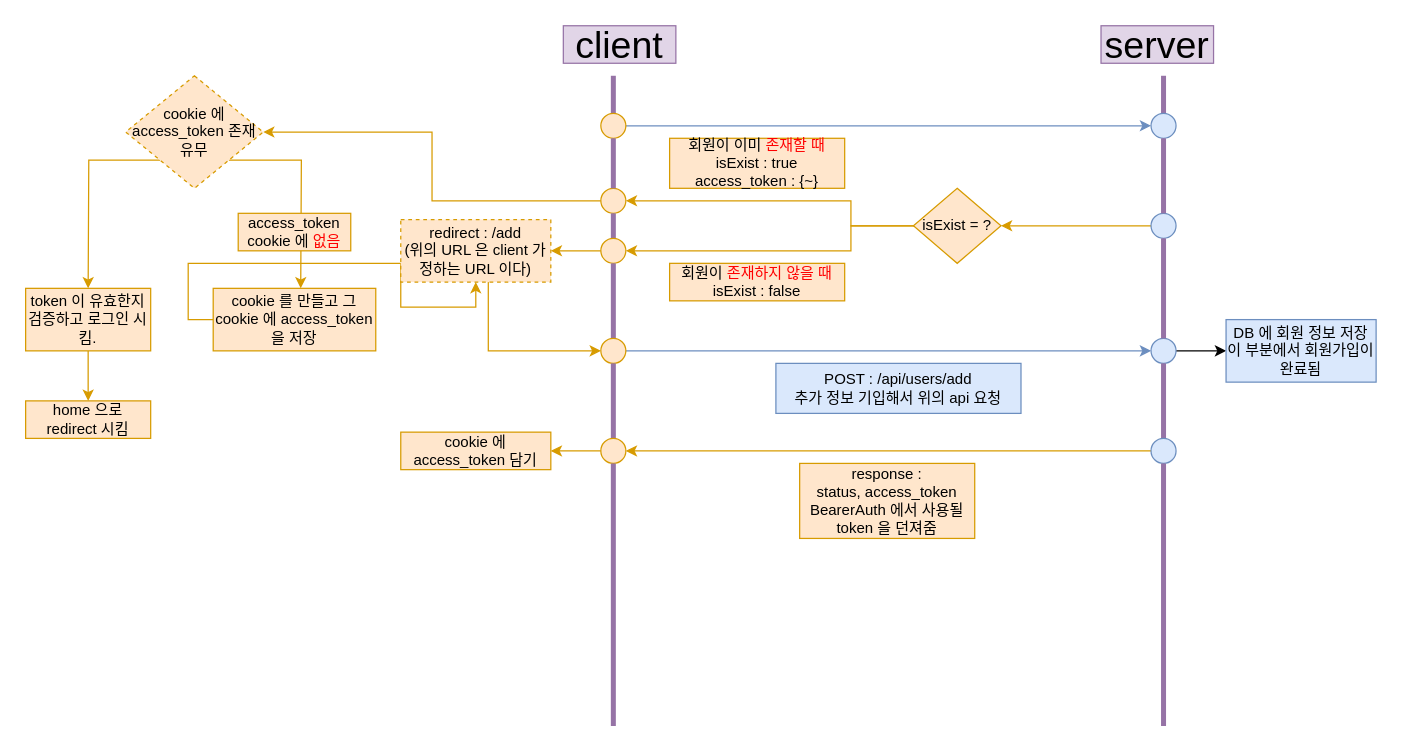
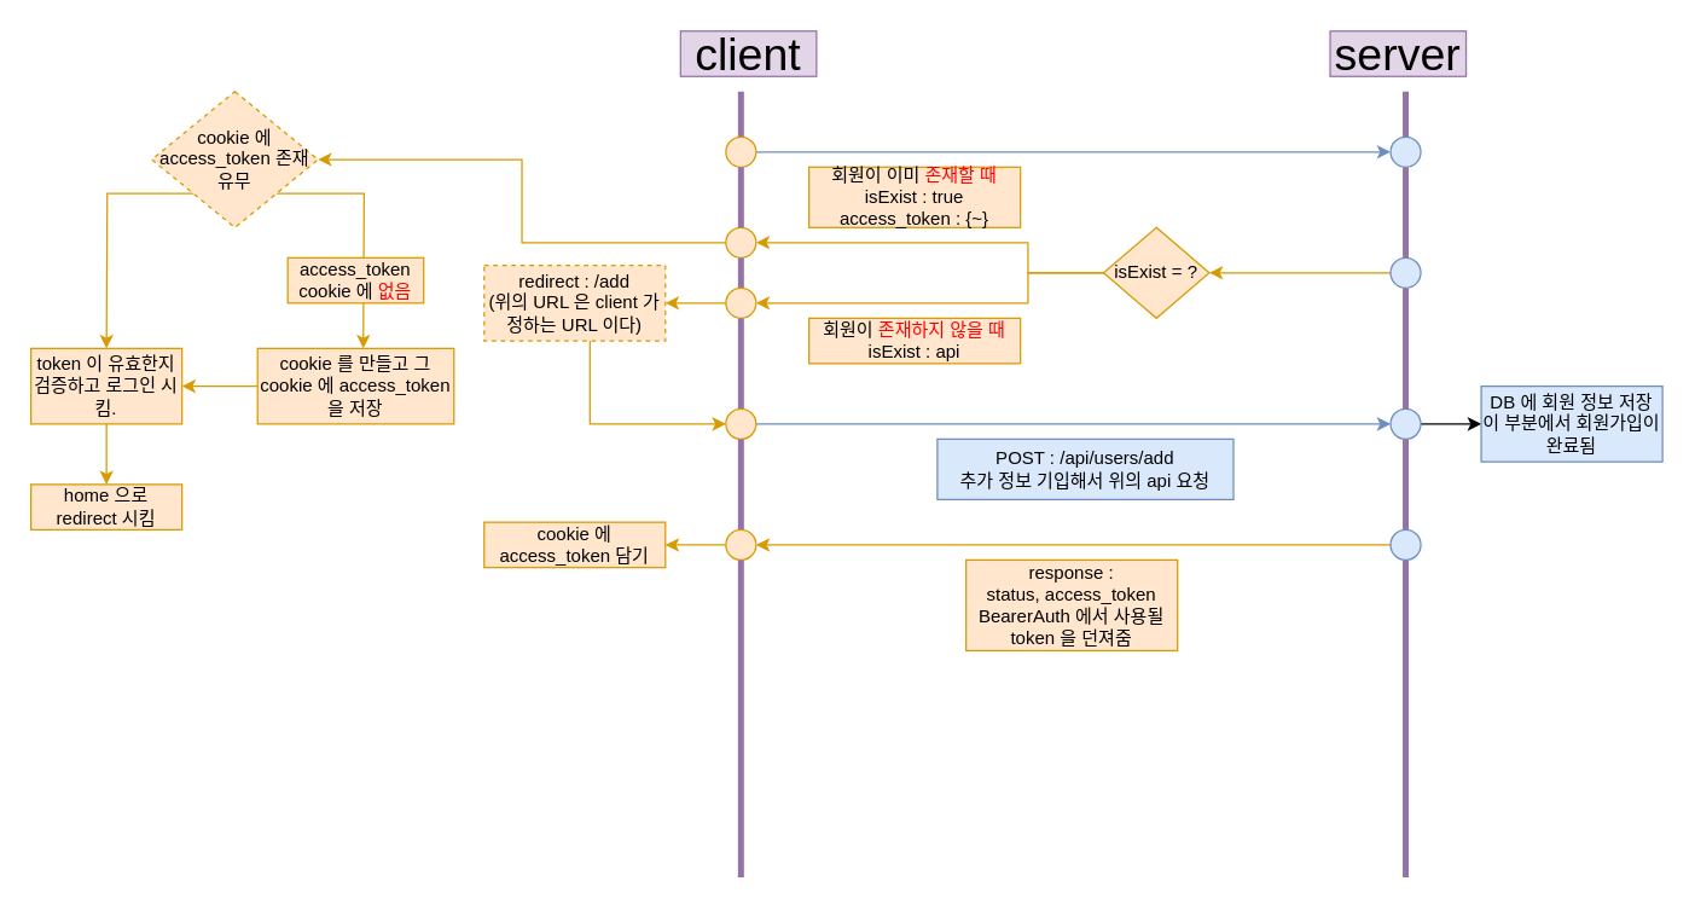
  <mxCell id="0" />
  <mxCell id="1" parent="0" />
  <mxCell id="2" value="" style="endArrow=none;html=1;strokeWidth=4;fillColor=#e1d5e7;strokeColor=#9673a6;" edge="1" parent="1" source="49"><mxGeometry width="50" height="50" relative="1" as="geometry"><mxPoint x="490" y="580" as="sourcePoint" /><mxPoint x="490" y="60" as="targetPoint" /></mxGeometry></mxCell>
  <mxCell id="3" value="" style="endArrow=none;html=1;strokeWidth=4;fillColor=#e1d5e7;strokeColor=#9673a6;" edge="1" parent="1" source="47"><mxGeometry width="50" height="50" relative="1" as="geometry"><mxPoint x="930" y="580" as="sourcePoint" /><mxPoint x="930" y="60" as="targetPoint" /></mxGeometry></mxCell>
  <mxCell id="4" value="" style="endArrow=classic;html=1;fillColor=#dae8fc;strokeColor=#6c8ebf;exitX=1;exitY=0.5;exitDx=0;exitDy=0;" edge="1" parent="1" source="49"><mxGeometry width="50" height="50" relative="1" as="geometry"><mxPoint x="510" y="100" as="sourcePoint" /><mxPoint x="920" y="100" as="targetPoint" /></mxGeometry></mxCell>
  <mxCell id="5" value="&lt;font style=&quot;font-size: 30px&quot;&gt;client&lt;/font&gt;" style="text;html=1;strokeColor=#9673a6;fillColor=#e1d5e7;align=center;verticalAlign=middle;whiteSpace=wrap;rounded=0;" vertex="1" parent="1"><mxGeometry x="450" y="20" width="90" height="30" as="geometry" /></mxCell>
  <mxCell id="6" value="&lt;font style=&quot;font-size: 30px&quot;&gt;server&lt;/font&gt;" style="text;html=1;strokeColor=#9673a6;fillColor=#e1d5e7;align=center;verticalAlign=middle;whiteSpace=wrap;rounded=0;" vertex="1" parent="1"><mxGeometry x="880" y="20" width="90" height="30" as="geometry" /></mxCell>
  <mxCell id="7" value="" style="endArrow=classic;html=1;strokeWidth=1;fillColor=#ffe6cc;strokeColor=#d79b00;exitX=0;exitY=0.5;exitDx=0;exitDy=0;" edge="1" parent="1" source="45"><mxGeometry width="50" height="50" relative="1" as="geometry"><mxPoint x="910" y="180" as="sourcePoint" /><mxPoint x="800" y="180" as="targetPoint" /></mxGeometry></mxCell>
  <mxCell id="8" style="edgeStyle=orthogonalEdgeStyle;rounded=0;orthogonalLoop=1;jettySize=auto;html=1;exitX=0;exitY=0.5;exitDx=0;exitDy=0;strokeWidth=1;fillColor=#ffe6cc;strokeColor=#d79b00;entryX=1;entryY=0.5;entryDx=0;entryDy=0;" edge="1" parent="1" target="24"><mxGeometry relative="1" as="geometry"><mxPoint x="510" y="200" as="targetPoint" /><mxPoint x="740" y="180" as="sourcePoint" /><Array as="points"><mxPoint x="680" y="180" /><mxPoint x="680" y="200" /></Array></mxGeometry></mxCell>
  <mxCell id="9" style="edgeStyle=orthogonalEdgeStyle;rounded=0;orthogonalLoop=1;jettySize=auto;html=1;exitX=0;exitY=0.5;exitDx=0;exitDy=0;strokeWidth=1;fillColor=#ffe6cc;strokeColor=#d79b00;entryX=1;entryY=0.5;entryDx=0;entryDy=0;" edge="1" parent="1" target="13"><mxGeometry relative="1" as="geometry"><mxPoint x="510" y="160" as="targetPoint" /><mxPoint x="740" y="180" as="sourcePoint" /><Array as="points"><mxPoint x="680" y="180" /><mxPoint x="680" y="160" /></Array></mxGeometry></mxCell>
  <mxCell id="10" value="회원이 이미 &lt;font color=&quot;#ff0000&quot;&gt;존재할 때&lt;/font&gt;&lt;br&gt;isExist : true&lt;br&gt;access_token : {~}" style="text;html=1;strokeColor=#d79b00;fillColor=#ffe6cc;align=center;verticalAlign=middle;whiteSpace=wrap;rounded=0;" vertex="1" parent="1"><mxGeometry x="535" y="110" width="140" height="40" as="geometry" /></mxCell>
- <mxCell id="11" value="회원이 &lt;font color=&quot;#ff0000&quot;&gt;존재하지 않을 때&lt;/font&gt;&lt;br&gt;isExist : false" style="text;html=1;strokeColor=#d79b00;fillColor=#ffe6cc;align=center;verticalAlign=middle;whiteSpace=wrap;rounded=0;" vertex="1" parent="1"><mxGeometry x="535" y="210" width="140" height="30" as="geometry" /></mxCell>
+ <mxCell id="11" value="회원이 &lt;font color=&quot;#ff0000&quot;&gt;존재하지 않을 때&lt;/font&gt;&lt;br&gt;isExist : api" style="text;html=1;strokeColor=#d79b00;fillColor=#ffe6cc;align=center;verticalAlign=middle;whiteSpace=wrap;rounded=0;" vertex="1" parent="1"><mxGeometry x="535" y="210" width="140" height="30" as="geometry" /></mxCell>
  <mxCell id="12" style="edgeStyle=orthogonalEdgeStyle;rounded=0;orthogonalLoop=1;jettySize=auto;html=1;strokeWidth=1;fillColor=#ffe6cc;strokeColor=#d79b00;entryX=1;entryY=0.5;entryDx=0;entryDy=0;" edge="1" parent="1" source="13" target="27"><mxGeometry relative="1" as="geometry"><mxPoint x="200" y="125" as="targetPoint" /></mxGeometry></mxCell>
  <mxCell id="13" value="" style="ellipse;whiteSpace=wrap;html=1;aspect=fixed;fillColor=#ffe6cc;strokeColor=#d79b00;" vertex="1" parent="1"><mxGeometry x="480" y="150" width="20" height="20" as="geometry" /></mxCell>
  <mxCell id="14" value="" style="endArrow=none;html=1;strokeWidth=4;fillColor=#e1d5e7;strokeColor=#9673a6;" edge="1" parent="1" source="24" target="13"><mxGeometry width="50" height="50" relative="1" as="geometry"><mxPoint x="490" y="580" as="sourcePoint" /><mxPoint x="490" y="60" as="targetPoint" /></mxGeometry></mxCell>
  <mxCell id="15" style="edgeStyle=orthogonalEdgeStyle;rounded=0;orthogonalLoop=1;jettySize=auto;html=1;exitX=0;exitY=1;exitDx=0;exitDy=0;strokeWidth=1;fillColor=#ffe6cc;strokeColor=#d79b00;" edge="1" parent="1" source="27"><mxGeometry relative="1" as="geometry"><mxPoint x="70" y="230" as="targetPoint" /><mxPoint x="123.18" y="156.82" as="sourcePoint" /></mxGeometry></mxCell>
  <mxCell id="16" style="edgeStyle=orthogonalEdgeStyle;rounded=0;orthogonalLoop=1;jettySize=auto;html=1;exitX=1;exitY=1;exitDx=0;exitDy=0;strokeWidth=1;fillColor=#ffe6cc;strokeColor=#d79b00;" edge="1" parent="1" source="27"><mxGeometry relative="1" as="geometry"><mxPoint x="240" y="230" as="targetPoint" /><mxPoint x="186.82" y="156.82" as="sourcePoint" /></mxGeometry></mxCell>
  <mxCell id="17" value="access_token&lt;br&gt;cookie 에 &lt;font color=&quot;#ff0000&quot;&gt;없음&lt;/font&gt;" style="text;html=1;strokeColor=#d79b00;fillColor=#ffe6cc;align=center;verticalAlign=middle;whiteSpace=wrap;rounded=0;" vertex="1" parent="1"><mxGeometry x="190" y="170" width="90" height="30" as="geometry" /></mxCell>
  <mxCell id="18" style="edgeStyle=orthogonalEdgeStyle;rounded=0;orthogonalLoop=1;jettySize=auto;html=1;strokeWidth=1;fillColor=#ffe6cc;strokeColor=#d79b00;" edge="1" parent="1" source="19"><mxGeometry relative="1" as="geometry"><mxPoint x="70" y="320" as="targetPoint" /></mxGeometry></mxCell>
  <mxCell id="19" value="token 이 유효한지 검증하고 로그인 시킴." style="text;html=1;strokeColor=#d79b00;fillColor=#ffe6cc;align=center;verticalAlign=middle;whiteSpace=wrap;rounded=0;" vertex="1" parent="1"><mxGeometry x="20" y="230" width="100" height="50" as="geometry" /></mxCell>
- <mxCell id="20" style="edgeStyle=orthogonalEdgeStyle;rounded=0;orthogonalLoop=1;jettySize=auto;html=1;exitX=0;exitY=0.5;exitDx=0;exitDy=0;strokeWidth=1;fillColor=#ffe6cc;strokeColor=#d79b00;" edge="1" parent="1" source="21" target="29"><mxGeometry relative="1" as="geometry" /></mxCell>
+ <mxCell id="20" style="edgeStyle=orthogonalEdgeStyle;rounded=0;orthogonalLoop=1;jettySize=auto;html=1;exitX=0;exitY=0.5;exitDx=0;exitDy=0;entryX=1;entryY=0.5;entryDx=0;entryDy=0;strokeWidth=1;fillColor=#ffe6cc;strokeColor=#d79b00;" edge="1" parent="1" source="21" target="19"><mxGeometry relative="1" as="geometry" /></mxCell>
  <mxCell id="21" value="cookie 를 만들고 그 cookie 에 access_token 을 저장" style="text;html=1;strokeColor=#d79b00;fillColor=#ffe6cc;align=center;verticalAlign=middle;whiteSpace=wrap;rounded=0;" vertex="1" parent="1"><mxGeometry x="170" y="230" width="130" height="50" as="geometry" /></mxCell>
  <mxCell id="22" value="home 으로 redirect 시킴" style="text;html=1;strokeColor=#d79b00;fillColor=#ffe6cc;align=center;verticalAlign=middle;whiteSpace=wrap;rounded=0;" vertex="1" parent="1"><mxGeometry x="20" y="320" width="100" height="30" as="geometry" /></mxCell>
  <mxCell id="23" style="edgeStyle=orthogonalEdgeStyle;rounded=0;orthogonalLoop=1;jettySize=auto;html=1;strokeWidth=1;fillColor=#ffe6cc;strokeColor=#d79b00;" edge="1" parent="1" source="24" target="29"><mxGeometry relative="1" as="geometry" /></mxCell>
  <mxCell id="24" value="" style="ellipse;whiteSpace=wrap;html=1;aspect=fixed;fillColor=#ffe6cc;strokeColor=#d79b00;" vertex="1" parent="1"><mxGeometry x="480" y="190" width="20" height="20" as="geometry" /></mxCell>
  <mxCell id="25" value="" style="endArrow=none;html=1;strokeWidth=4;fillColor=#e1d5e7;strokeColor=#9673a6;" edge="1" parent="1" source="31" target="24"><mxGeometry width="50" height="50" relative="1" as="geometry"><mxPoint x="490" y="580" as="sourcePoint" /><mxPoint x="490" y="170" as="targetPoint" /></mxGeometry></mxCell>
  <mxCell id="26" value="isExist = ?" style="rhombus;whiteSpace=wrap;html=1;fillColor=#ffe6cc;strokeColor=#d79b00;" vertex="1" parent="1"><mxGeometry x="730" y="150" width="70" height="60" as="geometry" /></mxCell>
  <mxCell id="27" value="&lt;span&gt;cookie 에&lt;/span&gt;&lt;br&gt;&lt;span&gt;access_token 존재 유무&lt;/span&gt;" style="rhombus;whiteSpace=wrap;html=1;fillColor=#ffe6cc;strokeColor=#d79b00;dashed=1;" vertex="1" parent="1"><mxGeometry x="100" y="60" width="110" height="90" as="geometry" /></mxCell>
  <mxCell id="28" style="edgeStyle=orthogonalEdgeStyle;rounded=0;orthogonalLoop=1;jettySize=auto;html=1;entryX=0;entryY=0.5;entryDx=0;entryDy=0;strokeWidth=1;fillColor=#ffe6cc;strokeColor=#d79b00;" edge="1" parent="1" source="29" target="31"><mxGeometry relative="1" as="geometry"><Array as="points"><mxPoint x="390" y="280" /></Array></mxGeometry></mxCell>
  <mxCell id="29" value="redirect : /add&lt;br&gt;(위의 URL 은 client 가 정하는 URL 이다)" style="rounded=0;whiteSpace=wrap;html=1;fillColor=#ffe6cc;strokeColor=#d79b00;dashed=1;" vertex="1" parent="1"><mxGeometry x="320" y="175" width="120" height="50" as="geometry" /></mxCell>
  <mxCell id="30" style="edgeStyle=orthogonalEdgeStyle;rounded=0;orthogonalLoop=1;jettySize=auto;html=1;strokeWidth=1;fillColor=#dae8fc;strokeColor=#6c8ebf;entryX=0;entryY=0.5;entryDx=0;entryDy=0;" edge="1" parent="1" source="31" target="35"><mxGeometry relative="1" as="geometry"><mxPoint x="910" y="280" as="targetPoint" /></mxGeometry></mxCell>
  <mxCell id="31" value="" style="ellipse;whiteSpace=wrap;html=1;aspect=fixed;fillColor=#ffe6cc;strokeColor=#d79b00;" vertex="1" parent="1"><mxGeometry x="480" y="270" width="20" height="20" as="geometry" /></mxCell>
  <mxCell id="32" value="" style="endArrow=none;html=1;strokeWidth=4;fillColor=#e1d5e7;strokeColor=#9673a6;" edge="1" parent="1" source="43" target="31"><mxGeometry width="50" height="50" relative="1" as="geometry"><mxPoint x="490" y="580" as="sourcePoint" /><mxPoint x="490" y="210" as="targetPoint" /></mxGeometry></mxCell>
  <mxCell id="33" value="POST : /api/users/add&lt;br&gt;추가 정보 기입해서 위의 api 요청" style="text;html=1;strokeColor=#6c8ebf;fillColor=#dae8fc;align=center;verticalAlign=middle;whiteSpace=wrap;rounded=0;" vertex="1" parent="1"><mxGeometry x="620" y="290" width="196" height="40" as="geometry" /></mxCell>
  <mxCell id="34" style="edgeStyle=orthogonalEdgeStyle;rounded=0;orthogonalLoop=1;jettySize=auto;html=1;strokeWidth=1;" edge="1" parent="1" source="35" target="37"><mxGeometry relative="1" as="geometry"><mxPoint x="1000" y="280" as="targetPoint" /></mxGeometry></mxCell>
  <mxCell id="35" value="" style="ellipse;whiteSpace=wrap;html=1;aspect=fixed;fillColor=#dae8fc;strokeColor=#6c8ebf;" vertex="1" parent="1"><mxGeometry x="920" y="270" width="20" height="20" as="geometry" /></mxCell>
  <mxCell id="36" value="" style="endArrow=none;html=1;strokeWidth=4;fillColor=#e1d5e7;strokeColor=#9673a6;" edge="1" parent="1" source="39" target="35"><mxGeometry width="50" height="50" relative="1" as="geometry"><mxPoint x="930" y="580" as="sourcePoint" /><mxPoint x="930" y="60" as="targetPoint" /></mxGeometry></mxCell>
  <mxCell id="37" value="DB 에 회원 정보 저장&lt;br&gt;이 부분에서 회원가입이 완료됨" style="text;html=1;strokeColor=#6c8ebf;fillColor=#dae8fc;align=center;verticalAlign=middle;whiteSpace=wrap;rounded=0;" vertex="1" parent="1"><mxGeometry x="980" y="255" width="120" height="50" as="geometry" /></mxCell>
  <mxCell id="38" style="edgeStyle=orthogonalEdgeStyle;rounded=0;orthogonalLoop=1;jettySize=auto;html=1;strokeWidth=1;fillColor=#ffe6cc;strokeColor=#d79b00;entryX=1;entryY=0.5;entryDx=0;entryDy=0;" edge="1" parent="1" source="39" target="43"><mxGeometry relative="1" as="geometry"><mxPoint x="510" y="360" as="targetPoint" /></mxGeometry></mxCell>
  <mxCell id="39" value="" style="ellipse;whiteSpace=wrap;html=1;aspect=fixed;fillColor=#dae8fc;strokeColor=#6c8ebf;" vertex="1" parent="1"><mxGeometry x="920" y="350" width="20" height="20" as="geometry" /></mxCell>
  <mxCell id="40" value="" style="endArrow=none;html=1;strokeWidth=4;fillColor=#e1d5e7;strokeColor=#9673a6;" edge="1" parent="1" target="39"><mxGeometry width="50" height="50" relative="1" as="geometry"><mxPoint x="930" y="580" as="sourcePoint" /><mxPoint x="930" y="290" as="targetPoint" /></mxGeometry></mxCell>
  <mxCell id="41" value="response : &lt;br&gt;status, access_token&lt;br&gt;BearerAuth 에서 사용될 token 을 던져줌" style="text;html=1;strokeColor=#d79b00;fillColor=#ffe6cc;align=center;verticalAlign=middle;whiteSpace=wrap;rounded=0;" vertex="1" parent="1"><mxGeometry x="639" y="370" width="140" height="60" as="geometry" /></mxCell>
  <mxCell id="42" style="edgeStyle=orthogonalEdgeStyle;rounded=0;orthogonalLoop=1;jettySize=auto;html=1;entryX=1;entryY=0.5;entryDx=0;entryDy=0;strokeWidth=1;fillColor=#ffe6cc;strokeColor=#d79b00;" edge="1" parent="1" source="43" target="51"><mxGeometry relative="1" as="geometry" /></mxCell>
  <mxCell id="43" value="" style="ellipse;whiteSpace=wrap;html=1;aspect=fixed;fillColor=#ffe6cc;strokeColor=#d79b00;" vertex="1" parent="1"><mxGeometry x="480" y="350" width="20" height="20" as="geometry" /></mxCell>
  <mxCell id="44" value="" style="endArrow=none;html=1;strokeWidth=4;fillColor=#e1d5e7;strokeColor=#9673a6;" edge="1" parent="1" target="43"><mxGeometry width="50" height="50" relative="1" as="geometry"><mxPoint x="490" y="580" as="sourcePoint" /><mxPoint x="490" y="290" as="targetPoint" /></mxGeometry></mxCell>
  <mxCell id="45" value="" style="ellipse;whiteSpace=wrap;html=1;aspect=fixed;fillColor=#dae8fc;strokeColor=#6c8ebf;" vertex="1" parent="1"><mxGeometry x="920" y="170" width="20" height="20" as="geometry" /></mxCell>
  <mxCell id="46" value="" style="endArrow=none;html=1;strokeWidth=4;fillColor=#e1d5e7;strokeColor=#9673a6;" edge="1" parent="1" source="35" target="45"><mxGeometry width="50" height="50" relative="1" as="geometry"><mxPoint x="930" y="270" as="sourcePoint" /><mxPoint x="930" y="60" as="targetPoint" /></mxGeometry></mxCell>
  <mxCell id="47" value="" style="ellipse;whiteSpace=wrap;html=1;aspect=fixed;fillColor=#dae8fc;strokeColor=#6c8ebf;" vertex="1" parent="1"><mxGeometry x="920" y="90" width="20" height="20" as="geometry" /></mxCell>
  <mxCell id="48" value="" style="endArrow=none;html=1;strokeWidth=4;fillColor=#e1d5e7;strokeColor=#9673a6;" edge="1" parent="1" source="45" target="47"><mxGeometry width="50" height="50" relative="1" as="geometry"><mxPoint x="930" y="170" as="sourcePoint" /><mxPoint x="930" y="60" as="targetPoint" /></mxGeometry></mxCell>
  <mxCell id="49" value="" style="ellipse;whiteSpace=wrap;html=1;aspect=fixed;fillColor=#ffe6cc;strokeColor=#d79b00;" vertex="1" parent="1"><mxGeometry x="480" y="90" width="20" height="20" as="geometry" /></mxCell>
  <mxCell id="50" value="" style="endArrow=none;html=1;strokeWidth=4;fillColor=#e1d5e7;strokeColor=#9673a6;" edge="1" parent="1" source="13" target="49"><mxGeometry width="50" height="50" relative="1" as="geometry"><mxPoint x="490" y="150" as="sourcePoint" /><mxPoint x="490" y="60" as="targetPoint" /></mxGeometry></mxCell>
  <mxCell id="51" value="cookie 에 access_token 담기" style="text;html=1;strokeColor=#d79b00;fillColor=#ffe6cc;align=center;verticalAlign=middle;whiteSpace=wrap;rounded=0;" vertex="1" parent="1"><mxGeometry x="320" y="345" width="120" height="30" as="geometry" /></mxCell>
